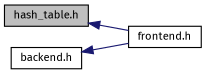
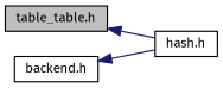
  digraph {
    fontname="Fira Sans"
    rankdir=LR
    node [color=black fillcolor=white fontname="Fira Sans" fontsize=10 shape=record style=filled]
    edge [color=midnightblue dir=back fontname="Fira Sans" fontsize=10 labelfontname=Helvetica labelfontsize=10 style=solid]
-   n1 [fillcolor=grey75 fontcolor=black height=0.2 label="hash_table.h" width=0.4]
-   n2 [height=0.2 label="frontend.h" width=0.4]
+   n1 [fillcolor=grey75 fontcolor=black height=0.2 label="table_table.h" width=0.4]
+   n2 [height=0.2 label="hash.h" width=0.4]
    n3 [height=0.2 label="backend.h" width=0.4]
    n1 -> n2
    n3 -> n2
  }
